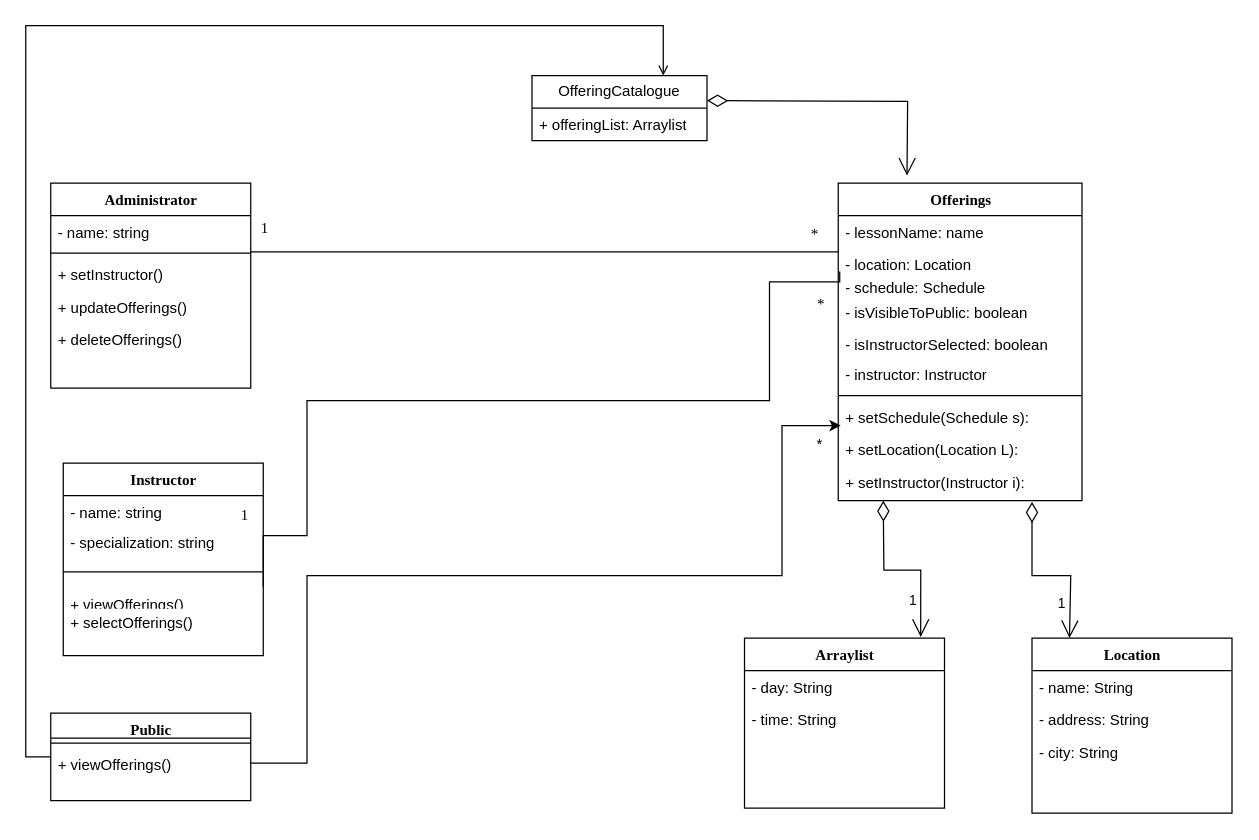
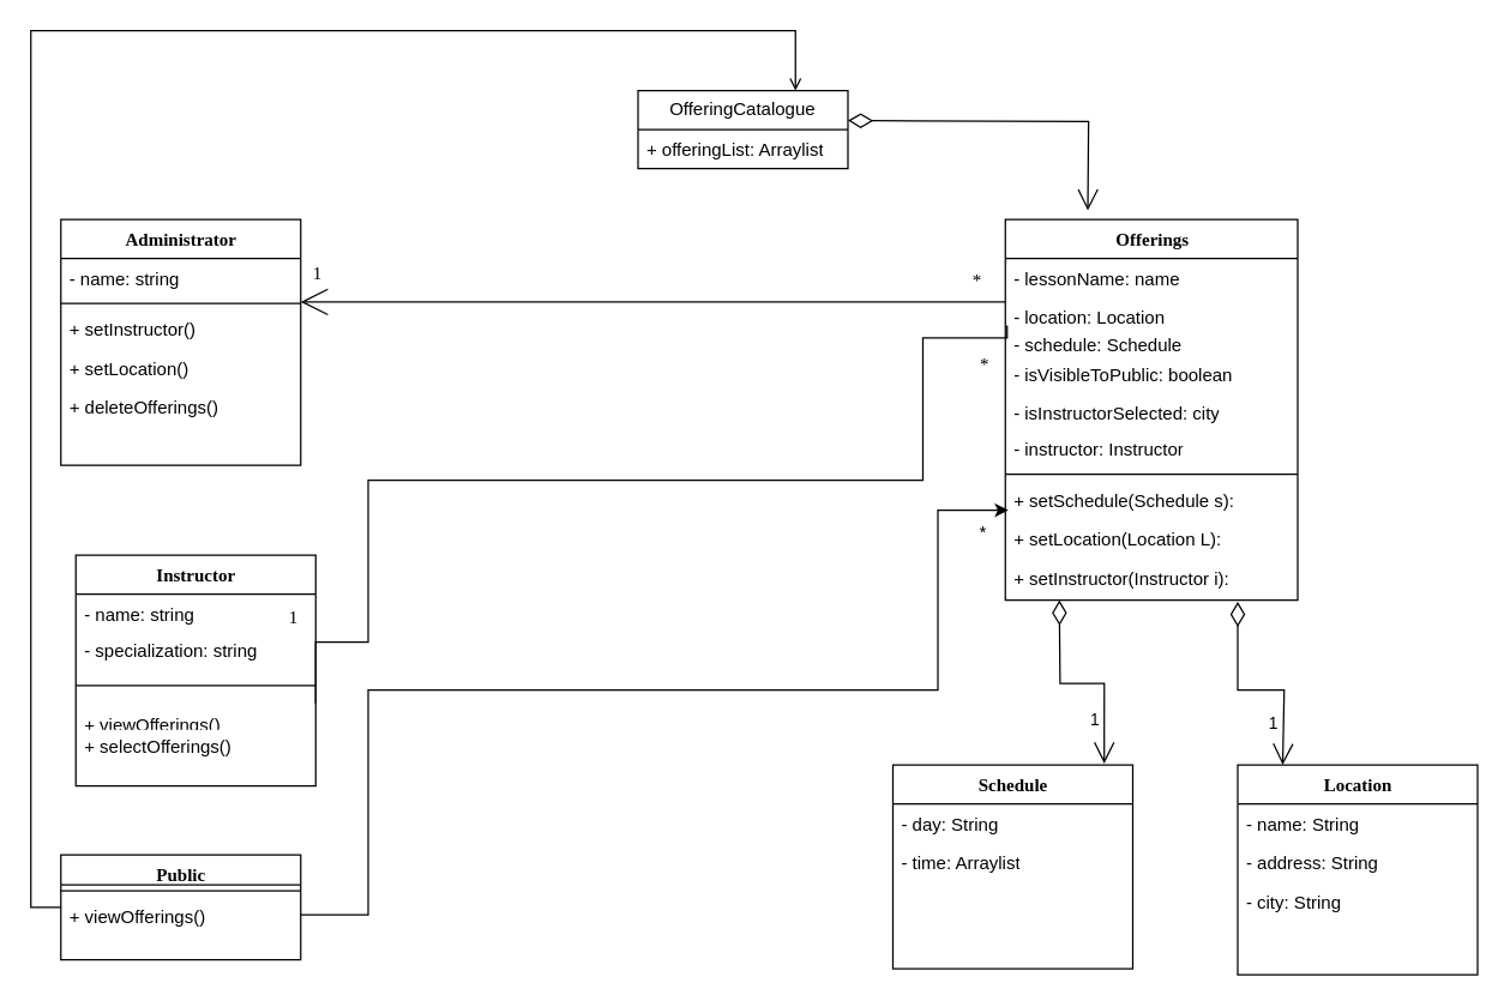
  <mxCell id="0" />
  <mxCell id="1" parent="0" />
  <mxCell id="2" value="Administrator" style="swimlane;html=1;fontStyle=1;align=center;verticalAlign=top;childLayout=stackLayout;horizontal=1;startSize=26;horizontalStack=0;resizeParent=1;resizeLast=0;collapsible=1;marginBottom=0;swimlaneFillColor=#ffffff;rounded=0;shadow=0;comic=0;labelBackgroundColor=none;strokeWidth=1;fillColor=none;fontFamily=Verdana;fontSize=12" parent="1" vertex="1"><mxGeometry x="40" y="146" width="160" height="164" as="geometry" /></mxCell>
  <mxCell id="3" value="- name: string" style="text;html=1;strokeColor=none;fillColor=none;align=left;verticalAlign=top;spacingLeft=4;spacingRight=4;whiteSpace=wrap;overflow=hidden;rotatable=0;points=[[0,0.5],[1,0.5]];portConstraint=eastwest;" parent="2" vertex="1"><mxGeometry y="26" width="160" height="26" as="geometry" /></mxCell>
  <mxCell id="4" value="" style="line;html=1;strokeWidth=1;fillColor=none;align=left;verticalAlign=middle;spacingTop=-1;spacingLeft=3;spacingRight=3;rotatable=0;labelPosition=right;points=[];portConstraint=eastwest;" parent="2" vertex="1"><mxGeometry y="52" width="160" height="8" as="geometry" /></mxCell>
  <mxCell id="5" value="+ setInstructor()" style="text;html=1;strokeColor=none;fillColor=none;align=left;verticalAlign=top;spacingLeft=4;spacingRight=4;whiteSpace=wrap;overflow=hidden;rotatable=0;points=[[0,0.5],[1,0.5]];portConstraint=eastwest;" parent="2" vertex="1"><mxGeometry y="60" width="160" height="26" as="geometry" /></mxCell>
- <mxCell id="6" value="&lt;div&gt;+ updateOfferings()&lt;/div&gt;&lt;div&gt;&lt;br&gt;&lt;/div&gt;" style="text;html=1;strokeColor=none;fillColor=none;align=left;verticalAlign=top;spacingLeft=4;spacingRight=4;whiteSpace=wrap;overflow=hidden;rotatable=0;points=[[0,0.5],[1,0.5]];portConstraint=eastwest;" vertex="1" parent="2"><mxGeometry y="86" width="160" height="26" as="geometry" /></mxCell>
+ <mxCell id="6" value="&lt;div&gt;+ setLocation()&lt;/div&gt;&lt;div&gt;&lt;br&gt;&lt;/div&gt;" style="text;html=1;strokeColor=none;fillColor=none;align=left;verticalAlign=top;spacingLeft=4;spacingRight=4;whiteSpace=wrap;overflow=hidden;rotatable=0;points=[[0,0.5],[1,0.5]];portConstraint=eastwest;" vertex="1" parent="2"><mxGeometry y="86" width="160" height="26" as="geometry" /></mxCell>
  <mxCell id="7" value="&lt;div&gt;+ deleteOfferings()&lt;/div&gt;&lt;div&gt;&lt;br&gt;&lt;/div&gt;" style="text;html=1;strokeColor=none;fillColor=none;align=left;verticalAlign=top;spacingLeft=4;spacingRight=4;whiteSpace=wrap;overflow=hidden;rotatable=0;points=[[0,0.5],[1,0.5]];portConstraint=eastwest;" vertex="1" parent="2"><mxGeometry y="112" width="160" height="26" as="geometry" /></mxCell>
- <mxCell id="8" style="edgeStyle=orthogonalEdgeStyle;rounded=0;html=1;labelBackgroundColor=none;startArrow=none;startFill=0;startSize=8;endArrow=none;endFill=0;endSize=16;fontFamily=Verdana;fontSize=12;" parent="1" source="11" target="2" edge="1"><mxGeometry relative="1" as="geometry"><Array as="points"><mxPoint x="570" y="201" /><mxPoint x="570" y="201" /></Array></mxGeometry></mxCell>
+ <mxCell id="8" style="edgeStyle=orthogonalEdgeStyle;rounded=0;html=1;labelBackgroundColor=none;startArrow=none;startFill=0;startSize=8;endArrow=open;endFill=0;endSize=16;fontFamily=Verdana;fontSize=12;" parent="1" source="11" target="2" edge="1"><mxGeometry relative="1" as="geometry"><Array as="points"><mxPoint x="570" y="201" /><mxPoint x="570" y="201" /></Array></mxGeometry></mxCell>
  <mxCell id="9" value="*" style="text;html=1;resizable=0;points=[];align=center;verticalAlign=middle;labelBackgroundColor=#ffffff;fontSize=12;fontFamily=Verdana" parent="8" vertex="1" connectable="0"><mxGeometry x="-0.575" y="-86" relative="1" as="geometry"><mxPoint x="80" y="71" as="offset" /></mxGeometry></mxCell>
  <mxCell id="10" value="1" style="text;html=1;resizable=0;points=[];align=center;verticalAlign=middle;labelBackgroundColor=#ffffff;fontSize=12;fontFamily=Verdana" parent="8" vertex="1" connectable="0"><mxGeometry x="0.892" y="-1" relative="1" as="geometry"><mxPoint x="-15" y="-19" as="offset" /></mxGeometry></mxCell>
  <mxCell id="11" value="Offerings" style="swimlane;html=1;fontStyle=1;align=center;verticalAlign=top;childLayout=stackLayout;horizontal=1;startSize=26;horizontalStack=0;resizeParent=1;resizeLast=0;collapsible=1;marginBottom=0;swimlaneFillColor=#ffffff;rounded=0;shadow=0;comic=0;labelBackgroundColor=none;strokeWidth=1;fillColor=none;fontFamily=Verdana;fontSize=12" parent="1" vertex="1"><mxGeometry x="670" y="146" width="195" height="254" as="geometry" /></mxCell>
  <mxCell id="12" value="- lessonName: name" style="text;html=1;strokeColor=none;fillColor=none;align=left;verticalAlign=top;spacingLeft=4;spacingRight=4;whiteSpace=wrap;overflow=hidden;rotatable=0;points=[[0,0.5],[1,0.5]];portConstraint=eastwest;" parent="11" vertex="1"><mxGeometry y="26" width="195" height="26" as="geometry" /></mxCell>
  <mxCell id="13" value="- location: Location" style="text;html=1;strokeColor=none;fillColor=none;align=left;verticalAlign=top;spacingLeft=4;spacingRight=4;whiteSpace=wrap;overflow=hidden;rotatable=0;points=[[0,0.5],[1,0.5]];portConstraint=eastwest;" parent="11" vertex="1"><mxGeometry y="52" width="195" height="18" as="geometry" /></mxCell>
  <mxCell id="14" value="- schedule: Schedule" style="text;html=1;strokeColor=none;fillColor=none;align=left;verticalAlign=top;spacingLeft=4;spacingRight=4;whiteSpace=wrap;overflow=hidden;rotatable=0;points=[[0,0.5],[1,0.5]];portConstraint=eastwest;" vertex="1" parent="11"><mxGeometry y="70" width="195" height="20" as="geometry" /></mxCell>
  <mxCell id="15" value="- isVisibleToPublic: boolean" style="text;html=1;strokeColor=none;fillColor=none;align=left;verticalAlign=top;spacingLeft=4;spacingRight=4;whiteSpace=wrap;overflow=hidden;rotatable=0;points=[[0,0.5],[1,0.5]];portConstraint=eastwest;" vertex="1" parent="11"><mxGeometry y="90" width="195" height="26" as="geometry" /></mxCell>
- <mxCell id="16" value="- isInstructorSelected: boolean" style="text;html=1;strokeColor=none;fillColor=none;align=left;verticalAlign=top;spacingLeft=4;spacingRight=4;whiteSpace=wrap;overflow=hidden;rotatable=0;points=[[0,0.5],[1,0.5]];portConstraint=eastwest;" vertex="1" parent="11"><mxGeometry y="116" width="195" height="24" as="geometry" /></mxCell>
+ <mxCell id="16" value="- isInstructorSelected: city" style="text;html=1;strokeColor=none;fillColor=none;align=left;verticalAlign=top;spacingLeft=4;spacingRight=4;whiteSpace=wrap;overflow=hidden;rotatable=0;points=[[0,0.5],[1,0.5]];portConstraint=eastwest;" vertex="1" parent="11"><mxGeometry y="116" width="195" height="24" as="geometry" /></mxCell>
  <mxCell id="17" value="- instructor: Instructor" style="text;html=1;strokeColor=none;fillColor=none;align=left;verticalAlign=top;spacingLeft=4;spacingRight=4;whiteSpace=wrap;overflow=hidden;rotatable=0;points=[[0,0.5],[1,0.5]];portConstraint=eastwest;" vertex="1" parent="11"><mxGeometry y="140" width="195" height="26" as="geometry" /></mxCell>
  <mxCell id="18" value="" style="line;html=1;strokeWidth=1;fillColor=none;align=left;verticalAlign=middle;spacingTop=-1;spacingLeft=3;spacingRight=3;rotatable=0;labelPosition=right;points=[];portConstraint=eastwest;" parent="11" vertex="1"><mxGeometry y="166" width="195" height="8" as="geometry" /></mxCell>
  <mxCell id="19" value="+ setSchedule(Schedule s): " style="text;html=1;strokeColor=none;fillColor=none;align=left;verticalAlign=top;spacingLeft=4;spacingRight=4;whiteSpace=wrap;overflow=hidden;rotatable=0;points=[[0,0.5],[1,0.5]];portConstraint=eastwest;" parent="11" vertex="1"><mxGeometry y="174" width="195" height="26" as="geometry" /></mxCell>
  <mxCell id="20" value="+ setLocation(Location L): " style="text;html=1;strokeColor=none;fillColor=none;align=left;verticalAlign=top;spacingLeft=4;spacingRight=4;whiteSpace=wrap;overflow=hidden;rotatable=0;points=[[0,0.5],[1,0.5]];portConstraint=eastwest;" vertex="1" parent="11"><mxGeometry y="200" width="195" height="26" as="geometry" /></mxCell>
  <mxCell id="21" value="+ setInstructor(Instructor i): " style="text;html=1;strokeColor=none;fillColor=none;align=left;verticalAlign=top;spacingLeft=4;spacingRight=4;whiteSpace=wrap;overflow=hidden;rotatable=0;points=[[0,0.5],[1,0.5]];portConstraint=eastwest;" vertex="1" parent="11"><mxGeometry y="226" width="195" height="26" as="geometry" /></mxCell>
  <mxCell id="22" value="Instructor" style="swimlane;html=1;fontStyle=1;align=center;verticalAlign=top;childLayout=stackLayout;horizontal=1;startSize=26;horizontalStack=0;resizeParent=1;resizeLast=0;collapsible=1;marginBottom=0;swimlaneFillColor=#ffffff;rounded=0;shadow=0;comic=0;labelBackgroundColor=none;strokeWidth=1;fillColor=none;fontFamily=Verdana;fontSize=12" vertex="1" parent="1"><mxGeometry x="50" y="370" width="160" height="154" as="geometry" /></mxCell>
  <mxCell id="23" value="- name: string" style="text;html=1;strokeColor=none;fillColor=none;align=left;verticalAlign=top;spacingLeft=4;spacingRight=4;whiteSpace=wrap;overflow=hidden;rotatable=0;points=[[0,0.5],[1,0.5]];portConstraint=eastwest;" vertex="1" parent="22"><mxGeometry y="26" width="160" height="24" as="geometry" /></mxCell>
  <mxCell id="24" value="- specialization: string" style="text;html=1;strokeColor=none;fillColor=none;align=left;verticalAlign=top;spacingLeft=4;spacingRight=4;whiteSpace=wrap;overflow=hidden;rotatable=0;points=[[0,0.5],[1,0.5]];portConstraint=eastwest;" vertex="1" parent="22"><mxGeometry y="50" width="160" height="24" as="geometry" /></mxCell>
  <mxCell id="25" value="" style="line;html=1;strokeWidth=1;fillColor=none;align=left;verticalAlign=middle;spacingTop=-1;spacingLeft=3;spacingRight=3;rotatable=0;labelPosition=right;points=[];portConstraint=eastwest;" vertex="1" parent="22"><mxGeometry y="74" width="160" height="26" as="geometry" /></mxCell>
  <mxCell id="26" value="+ viewOfferings()" style="text;html=1;strokeColor=none;fillColor=none;align=left;verticalAlign=top;spacingLeft=4;spacingRight=4;whiteSpace=wrap;overflow=hidden;rotatable=0;points=[[0,0.5],[1,0.5]];portConstraint=eastwest;" vertex="1" parent="22"><mxGeometry y="100" width="160" height="14" as="geometry" /></mxCell>
  <mxCell id="27" value="&lt;div&gt;+ selectOfferings()&lt;/div&gt;&lt;div&gt;&lt;br&gt;&lt;/div&gt;" style="text;html=1;strokeColor=none;fillColor=none;align=left;verticalAlign=top;spacingLeft=4;spacingRight=4;whiteSpace=wrap;overflow=hidden;rotatable=0;points=[[0,0.5],[1,0.5]];portConstraint=eastwest;" vertex="1" parent="22"><mxGeometry y="114" width="160" height="26" as="geometry" /></mxCell>
  <mxCell id="28" style="edgeStyle=orthogonalEdgeStyle;rounded=0;html=1;labelBackgroundColor=none;startArrow=none;startFill=0;startSize=8;endArrow=none;endFill=0;endSize=16;fontFamily=Verdana;fontSize=12;entryX=1;entryY=-0.077;entryDx=0;entryDy=0;entryPerimeter=0;exitX=0.006;exitY=1.038;exitDx=0;exitDy=0;exitPerimeter=0;" edge="1" parent="1" source="13" target="26"><mxGeometry relative="1" as="geometry"><Array as="points"><mxPoint x="615" y="225" /><mxPoint x="615" y="320" /><mxPoint x="245" y="320" /><mxPoint x="245" y="428" /></Array><mxPoint x="765" y="320" as="sourcePoint" /><mxPoint x="295" y="320" as="targetPoint" /></mxGeometry></mxCell>
  <mxCell id="29" value="*" style="text;html=1;resizable=0;points=[];align=center;verticalAlign=middle;labelBackgroundColor=#ffffff;fontSize=12;fontFamily=Verdana" vertex="1" connectable="0" parent="28"><mxGeometry x="-0.575" y="-86" relative="1" as="geometry"><mxPoint x="126" y="-70" as="offset" /></mxGeometry></mxCell>
  <mxCell id="30" value="1" style="text;html=1;resizable=0;points=[];align=center;verticalAlign=middle;labelBackgroundColor=#ffffff;fontSize=12;fontFamily=Verdana" vertex="1" connectable="0" parent="28"><mxGeometry x="0.892" y="-1" relative="1" as="geometry"><mxPoint x="-15" y="-19" as="offset" /></mxGeometry></mxCell>
  <mxCell id="31" style="edgeStyle=orthogonalEdgeStyle;rounded=0;orthogonalLoop=1;jettySize=auto;html=1;exitX=0;exitY=0.5;exitDx=0;exitDy=0;entryX=0.75;entryY=0;entryDx=0;entryDy=0;endArrow=open;" edge="1" parent="1" source="32" target="46"><mxGeometry relative="1" as="geometry"><Array as="points"><mxPoint x="20" y="605" /><mxPoint x="20" y="20" /><mxPoint x="530" y="20" /></Array></mxGeometry></mxCell>
  <mxCell id="32" value="Public" style="swimlane;html=1;fontStyle=1;align=center;verticalAlign=top;childLayout=stackLayout;horizontal=1;startSize=20;horizontalStack=0;resizeParent=1;resizeLast=0;collapsible=1;marginBottom=0;swimlaneFillColor=#ffffff;rounded=0;shadow=0;comic=0;labelBackgroundColor=none;strokeWidth=1;fillColor=none;fontFamily=Verdana;fontSize=12" vertex="1" parent="1"><mxGeometry x="40" y="570" width="160" height="70" as="geometry" /></mxCell>
  <mxCell id="33" value="" style="line;html=1;strokeWidth=1;fillColor=none;align=left;verticalAlign=middle;spacingTop=-1;spacingLeft=3;spacingRight=3;rotatable=0;labelPosition=right;points=[];portConstraint=eastwest;" vertex="1" parent="32"><mxGeometry y="20" width="160" height="8" as="geometry" /></mxCell>
  <mxCell id="34" value="+ viewOfferings()" style="text;html=1;strokeColor=none;fillColor=none;align=left;verticalAlign=top;spacingLeft=4;spacingRight=4;whiteSpace=wrap;overflow=hidden;rotatable=0;points=[[0,0.5],[1,0.5]];portConstraint=eastwest;" vertex="1" parent="32"><mxGeometry y="28" width="160" height="32" as="geometry" /></mxCell>
  <mxCell id="35" value="" style="endArrow=classic;html=1;rounded=0;exitX=1;exitY=0.5;exitDx=0;exitDy=0;edgeStyle=orthogonalEdgeStyle;entryX=0.01;entryY=0.769;entryDx=0;entryDy=0;entryPerimeter=0;" edge="1" parent="1" target="19"><mxGeometry width="50" height="50" relative="1" as="geometry"><mxPoint x="200" y="610" as="sourcePoint" /><mxPoint x="664.93" y="340" as="targetPoint" /><Array as="points"><mxPoint x="245" y="610" /><mxPoint x="245" y="460" /><mxPoint x="625" y="460" /><mxPoint x="625" y="340" /></Array></mxGeometry></mxCell>
  <mxCell id="36" value="*" style="text;html=1;align=center;verticalAlign=middle;resizable=0;points=[];autosize=1;strokeColor=none;fillColor=none;" vertex="1" parent="1"><mxGeometry x="640" y="340" width="30" height="30" as="geometry" /></mxCell>
- <mxCell id="37" value="Arraylist" style="swimlane;html=1;fontStyle=1;align=center;verticalAlign=top;childLayout=stackLayout;horizontal=1;startSize=26;horizontalStack=0;resizeParent=1;resizeLast=0;collapsible=1;marginBottom=0;swimlaneFillColor=#ffffff;rounded=0;shadow=0;comic=0;labelBackgroundColor=none;strokeWidth=1;fillColor=none;fontFamily=Verdana;fontSize=12" vertex="1" parent="1"><mxGeometry x="595" y="510" width="160" height="136" as="geometry" /></mxCell>
+ <mxCell id="37" value="Schedule" style="swimlane;html=1;fontStyle=1;align=center;verticalAlign=top;childLayout=stackLayout;horizontal=1;startSize=26;horizontalStack=0;resizeParent=1;resizeLast=0;collapsible=1;marginBottom=0;swimlaneFillColor=#ffffff;rounded=0;shadow=0;comic=0;labelBackgroundColor=none;strokeWidth=1;fillColor=none;fontFamily=Verdana;fontSize=12" vertex="1" parent="1"><mxGeometry x="595" y="510" width="160" height="136" as="geometry" /></mxCell>
  <mxCell id="38" value="- day: String" style="text;html=1;strokeColor=none;fillColor=none;align=left;verticalAlign=top;spacingLeft=4;spacingRight=4;whiteSpace=wrap;overflow=hidden;rotatable=0;points=[[0,0.5],[1,0.5]];portConstraint=eastwest;" vertex="1" parent="37"><mxGeometry y="26" width="160" height="26" as="geometry" /></mxCell>
- <mxCell id="39" value="- time: String" style="text;html=1;strokeColor=none;fillColor=none;align=left;verticalAlign=top;spacingLeft=4;spacingRight=4;whiteSpace=wrap;overflow=hidden;rotatable=0;points=[[0,0.5],[1,0.5]];portConstraint=eastwest;" vertex="1" parent="37"><mxGeometry y="52" width="160" height="26" as="geometry" /></mxCell>
+ <mxCell id="39" value="- time: Arraylist" style="text;html=1;strokeColor=none;fillColor=none;align=left;verticalAlign=top;spacingLeft=4;spacingRight=4;whiteSpace=wrap;overflow=hidden;rotatable=0;points=[[0,0.5],[1,0.5]];portConstraint=eastwest;" vertex="1" parent="37"><mxGeometry y="52" width="160" height="26" as="geometry" /></mxCell>
  <mxCell id="40" value="1" style="endArrow=open;html=1;endSize=12;startArrow=diamondThin;startSize=14;startFill=0;edgeStyle=orthogonalEdgeStyle;align=left;verticalAlign=bottom;rounded=0;entryX=0.881;entryY=-0.007;entryDx=0;entryDy=0;entryPerimeter=0;" edge="1" parent="1" target="37"><mxGeometry x="0.725" y="-11" relative="1" as="geometry"><mxPoint x="706" y="400" as="sourcePoint" /><mxPoint x="865" y="440" as="targetPoint" /><mxPoint as="offset" /></mxGeometry></mxCell>
  <mxCell id="41" value="Location" style="swimlane;html=1;fontStyle=1;align=center;verticalAlign=top;childLayout=stackLayout;horizontal=1;startSize=26;horizontalStack=0;resizeParent=1;resizeLast=0;collapsible=1;marginBottom=0;swimlaneFillColor=#ffffff;rounded=0;shadow=0;comic=0;labelBackgroundColor=none;strokeWidth=1;fillColor=none;fontFamily=Verdana;fontSize=12" vertex="1" parent="1"><mxGeometry x="825" y="510" width="160" height="140" as="geometry" /></mxCell>
  <mxCell id="42" value="- name: String" style="text;html=1;strokeColor=none;fillColor=none;align=left;verticalAlign=top;spacingLeft=4;spacingRight=4;whiteSpace=wrap;overflow=hidden;rotatable=0;points=[[0,0.5],[1,0.5]];portConstraint=eastwest;" vertex="1" parent="41"><mxGeometry y="26" width="160" height="26" as="geometry" /></mxCell>
  <mxCell id="43" value="- address: String" style="text;html=1;strokeColor=none;fillColor=none;align=left;verticalAlign=top;spacingLeft=4;spacingRight=4;whiteSpace=wrap;overflow=hidden;rotatable=0;points=[[0,0.5],[1,0.5]];portConstraint=eastwest;" vertex="1" parent="41"><mxGeometry y="52" width="160" height="26" as="geometry" /></mxCell>
  <mxCell id="44" value="- city: String" style="text;html=1;strokeColor=none;fillColor=none;align=left;verticalAlign=top;spacingLeft=4;spacingRight=4;whiteSpace=wrap;overflow=hidden;rotatable=0;points=[[0,0.5],[1,0.5]];portConstraint=eastwest;" vertex="1" parent="41"><mxGeometry y="78" width="160" height="26" as="geometry" /></mxCell>
  <mxCell id="45" value="1" style="endArrow=open;html=1;endSize=12;startArrow=diamondThin;startSize=14;startFill=0;edgeStyle=orthogonalEdgeStyle;align=left;verticalAlign=bottom;rounded=0;entryX=0.881;entryY=-0.007;entryDx=0;entryDy=0;entryPerimeter=0;" edge="1" parent="1"><mxGeometry x="0.725" y="-11" relative="1" as="geometry"><mxPoint x="825" y="401" as="sourcePoint" /><mxPoint x="855" y="510" as="targetPoint" /><mxPoint as="offset" /><Array as="points"><mxPoint x="825" y="460" /><mxPoint x="856" y="460" /></Array></mxGeometry></mxCell>
  <mxCell id="46" value="OfferingCatalogue" style="swimlane;fontStyle=0;childLayout=stackLayout;horizontal=1;startSize=26;fillColor=none;horizontalStack=0;resizeParent=1;resizeParentMax=0;resizeLast=0;collapsible=1;marginBottom=0;whiteSpace=wrap;html=1;" vertex="1" parent="1"><mxGeometry x="425" y="60" width="140" height="52" as="geometry" /></mxCell>
  <mxCell id="47" value="+ offeringList: Arraylist" style="text;strokeColor=none;fillColor=none;align=left;verticalAlign=top;spacingLeft=4;spacingRight=4;overflow=hidden;rotatable=0;points=[[0,0.5],[1,0.5]];portConstraint=eastwest;whiteSpace=wrap;html=1;" vertex="1" parent="46"><mxGeometry y="26" width="140" height="26" as="geometry" /></mxCell>
  <mxCell id="48" value="" style="endArrow=open;html=1;endSize=12;startArrow=diamondThin;startSize=14;startFill=0;edgeStyle=orthogonalEdgeStyle;align=left;verticalAlign=bottom;rounded=0;" edge="1" parent="1"><mxGeometry x="-1" y="3" relative="1" as="geometry"><mxPoint x="565" y="80" as="sourcePoint" /><mxPoint x="725" y="140" as="targetPoint" /></mxGeometry></mxCell>
